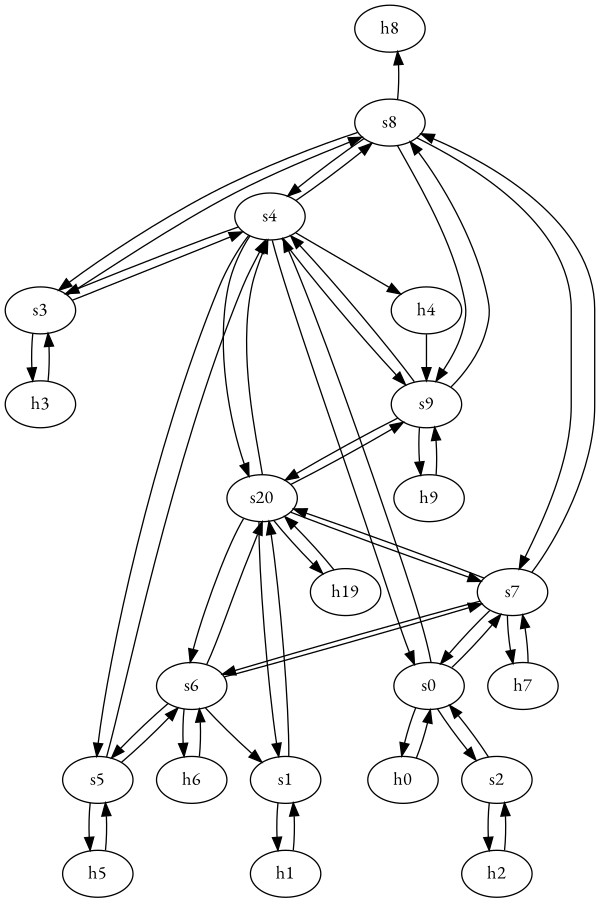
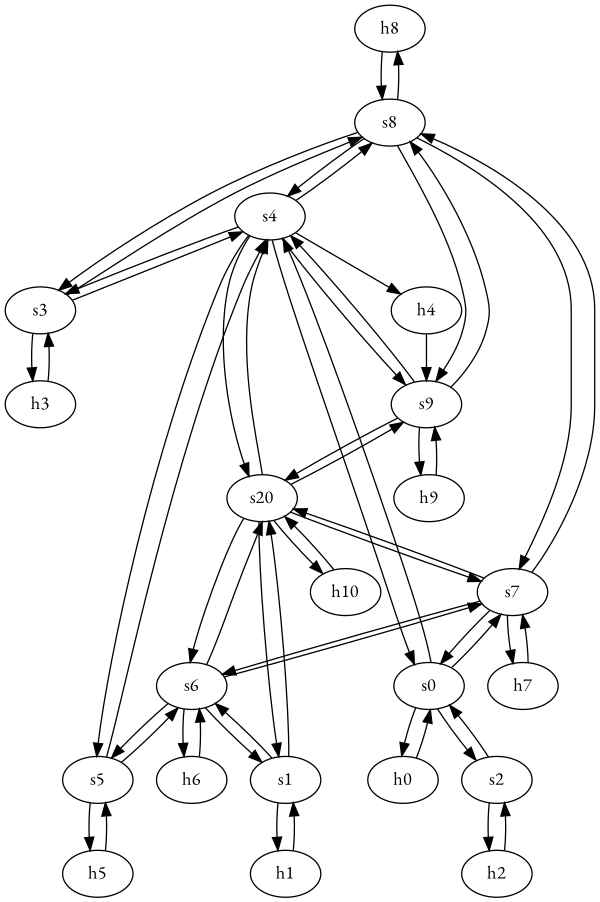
  strict digraph {
    fontname="EB Garamond"
    node [fontname="EB Garamond" type=host]
    edge [capacity="1Gbps" cost=1 dst_port=1 fontname="EB Garamond" src_port=1]
    h8 [ip="111.0.8.8" mac="00:00:00:00:8:8"]
    s8 [type=switch]
    s9 [type=switch]
    s3 [type=switch]
    s7 [type=switch]
    s4 [type=switch]
    h9 [ip="111.0.9.9" mac="00:00:00:00:9:9"]
    n8 [label=s20 type=switch]
    h3 [ip="111.0.3.3" mac="00:00:00:00:3:3"]
    s0 [type=switch]
    s6 [type=switch]
    h7 [ip="111.0.7.7" mac="00:00:00:00:7:7"]
    s5 [type=switch]
    h4 [ip="111.0.4.4" mac="00:00:00:00:4:4"]
    s1 [type=switch]
-   h10 [ip="111.0.10.10" mac="00:00:00:00:10:10" label=h19]
+   h10 [ip="111.0.10.10" mac="00:00:00:00:10:10"]
    h2 [ip="111.0.2.2" mac="00:00:00:00:2:2"]
    s2 [type=switch]
    h0 [ip="111.0.0.0" mac="00:00:00:00:0:0"]
    h1 [ip="111.0.1.1" mac="00:00:00:00:1:1"]
    h6 [ip="111.0.6.6" mac="00:00:00:00:6:6"]
    h5 [ip="111.0.5.5" mac="00:00:00:00:5:5"]
+   h8 -> s8
    s8 -> h8
    s8 -> s9 [dst_port=3 src_port=5]
    s8 -> s3 [dst_port=2 src_port=2]
    s8 -> s7 [dst_port=4 src_port=4]
    s8 -> s4 [dst_port=5 src_port=3]
    s9 -> s8 [dst_port=5 src_port=3]
    s9 -> s4 [dst_port=6 src_port=2]
    s9 -> h9
    s9 -> n8 [dst_port=6 src_port=4]
    s3 -> s8 [dst_port=2 src_port=2]
    s3 -> s4 [dst_port=3 src_port=3]
    s3 -> h3
    s7 -> s8 [dst_port=4 src_port=4]
    s7 -> n8 [dst_port=5 src_port=5]
    s7 -> s0 [dst_port=4 src_port=2]
    s7 -> s6 [dst_port=5 src_port=3]
    s7 -> h7
    s4 -> s8 [dst_port=3 src_port=5]
    s4 -> s9 [dst_port=2 src_port=6]
    s4 -> s3 [dst_port=3 src_port=3]
    s4 -> n8 [dst_port=3 src_port=7]
    s4 -> s0 [dst_port=3 src_port=2]
    s4 -> s5 [dst_port=2 src_port=4]
    s4 -> h4
    h9 -> s9
    n8 -> s9 [dst_port=4 src_port=6]
    n8 -> s7 [dst_port=5 src_port=5]
    n8 -> s4 [dst_port=7 src_port=3]
    n8 -> s6 [dst_port=4 src_port=4]
    n8 -> s1 [dst_port=2 src_port=2]
    n8 -> h10
    h3 -> s3
    s0 -> s7 [dst_port=2 src_port=4]
    s0 -> s4 [dst_port=2 src_port=3]
    s0 -> s2 [dst_port=2 src_port=2]
    s0 -> h0
    s6 -> s7 [dst_port=3 src_port=5]
    s6 -> n8 [dst_port=4 src_port=4]
    s6 -> s5 [dst_port=3 src_port=3]
    s6 -> s1 [dst_port=3 src_port=2]
    s6 -> h6
    h7 -> s7
    s5 -> s4 [dst_port=4 src_port=2]
    s5 -> s6 [dst_port=3 src_port=3]
    s5 -> h5
    h4 -> s9
    s1 -> n8 [dst_port=2 src_port=2]
+   s1 -> s6 [dst_port=2 src_port=3]
    s1 -> h1
    h10 -> n8
    h2 -> s2
    s2 -> s0 [dst_port=2 src_port=2]
    s2 -> h2
    h0 -> s0
    h1 -> s1
    h6 -> s6
    h5 -> s5
  }
